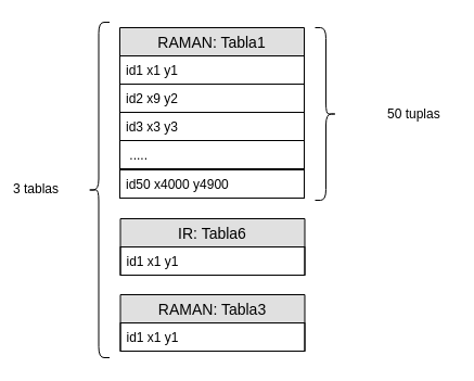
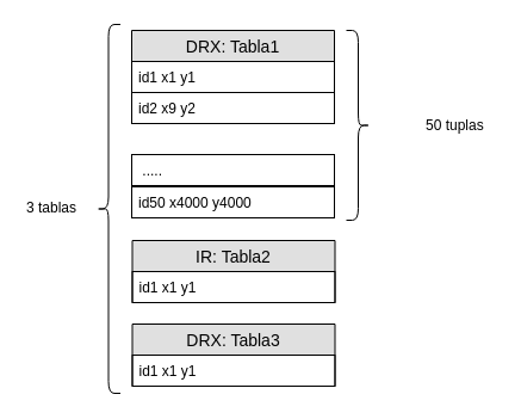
  <mxCell id="0" />
  <mxCell id="1" parent="0" />
  <mxCell id="2" value="" style="group" vertex="1" connectable="0" parent="1"><mxGeometry x="110.5" y="201" width="170" height="52" as="geometry" /></mxCell>
- <mxCell id="3" value="IR: Tabla6" style="swimlane;fontStyle=0;childLayout=stackLayout;horizontal=1;startSize=26;fillColor=#e0e0e0;horizontalStack=0;resizeParent=1;resizeParentMax=0;resizeLast=0;collapsible=1;marginBottom=0;swimlaneFillColor=#ffffff;align=center;fontSize=14;" vertex="1" parent="2"><mxGeometry width="170" height="52" as="geometry" /></mxCell>
+ <mxCell id="3" value="IR: Tabla2" style="swimlane;fontStyle=0;childLayout=stackLayout;horizontal=1;startSize=26;fillColor=#e0e0e0;horizontalStack=0;resizeParent=1;resizeParentMax=0;resizeLast=0;collapsible=1;marginBottom=0;swimlaneFillColor=#ffffff;align=center;fontSize=14;" vertex="1" parent="2"><mxGeometry width="170" height="52" as="geometry" /></mxCell>
  <mxCell id="4" value="id1 x1 y1" style="text;strokeColor=#000000;fillColor=none;spacingLeft=4;spacingRight=4;overflow=hidden;rotatable=0;points=[[0,0.5],[1,0.5]];portConstraint=eastwest;fontSize=12;" vertex="1" parent="3"><mxGeometry y="26" width="170" height="26" as="geometry" /></mxCell>
  <mxCell id="5" value="" style="group" vertex="1" connectable="0" parent="1"><mxGeometry x="110.5" y="271" width="170" height="52" as="geometry" /></mxCell>
- <mxCell id="6" value="RAMAN: Tabla3" style="swimlane;fontStyle=0;childLayout=stackLayout;horizontal=1;startSize=26;fillColor=#e0e0e0;horizontalStack=0;resizeParent=1;resizeParentMax=0;resizeLast=0;collapsible=1;marginBottom=0;swimlaneFillColor=#ffffff;align=center;fontSize=14;" vertex="1" parent="5"><mxGeometry width="170" height="52" as="geometry" /></mxCell>
+ <mxCell id="6" value="DRX: Tabla3" style="swimlane;fontStyle=0;childLayout=stackLayout;horizontal=1;startSize=26;fillColor=#e0e0e0;horizontalStack=0;resizeParent=1;resizeParentMax=0;resizeLast=0;collapsible=1;marginBottom=0;swimlaneFillColor=#ffffff;align=center;fontSize=14;" vertex="1" parent="5"><mxGeometry width="170" height="52" as="geometry" /></mxCell>
  <mxCell id="7" value="id1 x1 y1" style="text;strokeColor=#000000;fillColor=none;spacingLeft=4;spacingRight=4;overflow=hidden;rotatable=0;points=[[0,0.5],[1,0.5]];portConstraint=eastwest;fontSize=12;" vertex="1" parent="6"><mxGeometry y="26" width="170" height="26" as="geometry" /></mxCell>
  <mxCell id="8" value="" style="shape=curlyBracket;whiteSpace=wrap;html=1;rounded=1;strokeColor=#000000;rotation=0;" vertex="1" parent="1"><mxGeometry x="80.5" y="20" width="20" height="309" as="geometry" /></mxCell>
- <mxCell id="9" value="3 tablas&amp;nbsp;&lt;br&gt;" style="text;html=1;resizable=0;points=[];autosize=1;align=left;verticalAlign=top;spacingTop=-4;" vertex="1" parent="1"><mxGeometry x="10" y="164" width="60" height="20" as="geometry" /></mxCell>
+ <mxCell id="9" value="3 tablas&amp;nbsp;&lt;br&gt;" style="text;html=1;resizable=0;points=[];autosize=1;align=left;verticalAlign=top;spacingTop=-4;" vertex="1" parent="1"><mxGeometry x="20" y="164" width="60" height="20" as="geometry" /></mxCell>
  <mxCell id="10" value="" style="shape=curlyBracket;whiteSpace=wrap;html=1;rounded=1;strokeColor=#000000;rotation=-180;" vertex="1" parent="1"><mxGeometry x="290" y="25" width="20" height="159" as="geometry" /></mxCell>
  <mxCell id="11" value="50 tuplas" style="text;html=1;resizable=0;points=[];autosize=1;align=left;verticalAlign=top;spacingTop=-4;" vertex="1" parent="1"><mxGeometry x="355" y="94.5" width="60" height="20" as="geometry" /></mxCell>
  <mxCell id="12" value="" style="group" vertex="1" connectable="0" parent="1"><mxGeometry x="110" y="25" width="170" height="157" as="geometry" /></mxCell>
- <mxCell id="13" value="RAMAN: Tabla1" style="swimlane;fontStyle=0;childLayout=stackLayout;horizontal=1;startSize=26;fillColor=#e0e0e0;horizontalStack=0;resizeParent=1;resizeParentMax=0;resizeLast=0;collapsible=1;marginBottom=0;swimlaneFillColor=#ffffff;align=center;fontSize=14;" vertex="1" parent="12"><mxGeometry width="170" height="52" as="geometry" /></mxCell>
+ <mxCell id="13" value="DRX: Tabla1" style="swimlane;fontStyle=0;childLayout=stackLayout;horizontal=1;startSize=26;fillColor=#e0e0e0;horizontalStack=0;resizeParent=1;resizeParentMax=0;resizeLast=0;collapsible=1;marginBottom=0;swimlaneFillColor=#ffffff;align=center;fontSize=14;" vertex="1" parent="12"><mxGeometry width="170" height="52" as="geometry" /></mxCell>
  <mxCell id="14" value="id1 x1 y1" style="text;strokeColor=#000000;fillColor=none;spacingLeft=4;spacingRight=4;overflow=hidden;rotatable=0;points=[[0,0.5],[1,0.5]];portConstraint=eastwest;fontSize=12;" vertex="1" parent="13"><mxGeometry y="26" width="170" height="26" as="geometry" /></mxCell>
- <mxCell id="15" value="id3 x3 y3" style="text;strokeColor=#000000;fillColor=none;spacingLeft=4;spacingRight=4;overflow=hidden;rotatable=0;points=[[0,0.5],[1,0.5]];portConstraint=eastwest;fontSize=12;" vertex="1" parent="12"><mxGeometry y="78" width="170" height="26" as="geometry" /></mxCell>
  <mxCell id="16" value="id2 x9 y2" style="text;strokeColor=#000000;fillColor=none;spacingLeft=4;spacingRight=4;overflow=hidden;rotatable=0;points=[[0,0.5],[1,0.5]];portConstraint=eastwest;fontSize=12;" vertex="1" parent="12"><mxGeometry y="52" width="170" height="26" as="geometry" /></mxCell>
  <mxCell id="17" value=" ....." style="text;strokeColor=#000000;fillColor=none;spacingLeft=4;spacingRight=4;overflow=hidden;rotatable=0;points=[[0,0.5],[1,0.5]];portConstraint=eastwest;fontSize=12;" vertex="1" parent="12"><mxGeometry y="104" width="170" height="26" as="geometry" /></mxCell>
- <mxCell id="18" value="id50 x4000 y4900" style="text;strokeColor=#000000;fillColor=none;spacingLeft=4;spacingRight=4;overflow=hidden;rotatable=0;points=[[0,0.5],[1,0.5]];portConstraint=eastwest;fontSize=12;" vertex="1" parent="12"><mxGeometry y="131" width="170" height="26" as="geometry" /></mxCell>
+ <mxCell id="18" value="id50 x4000 y4000" style="text;strokeColor=#000000;fillColor=none;spacingLeft=4;spacingRight=4;overflow=hidden;rotatable=0;points=[[0,0.5],[1,0.5]];portConstraint=eastwest;fontSize=12;" vertex="1" parent="12"><mxGeometry y="131" width="170" height="26" as="geometry" /></mxCell>
